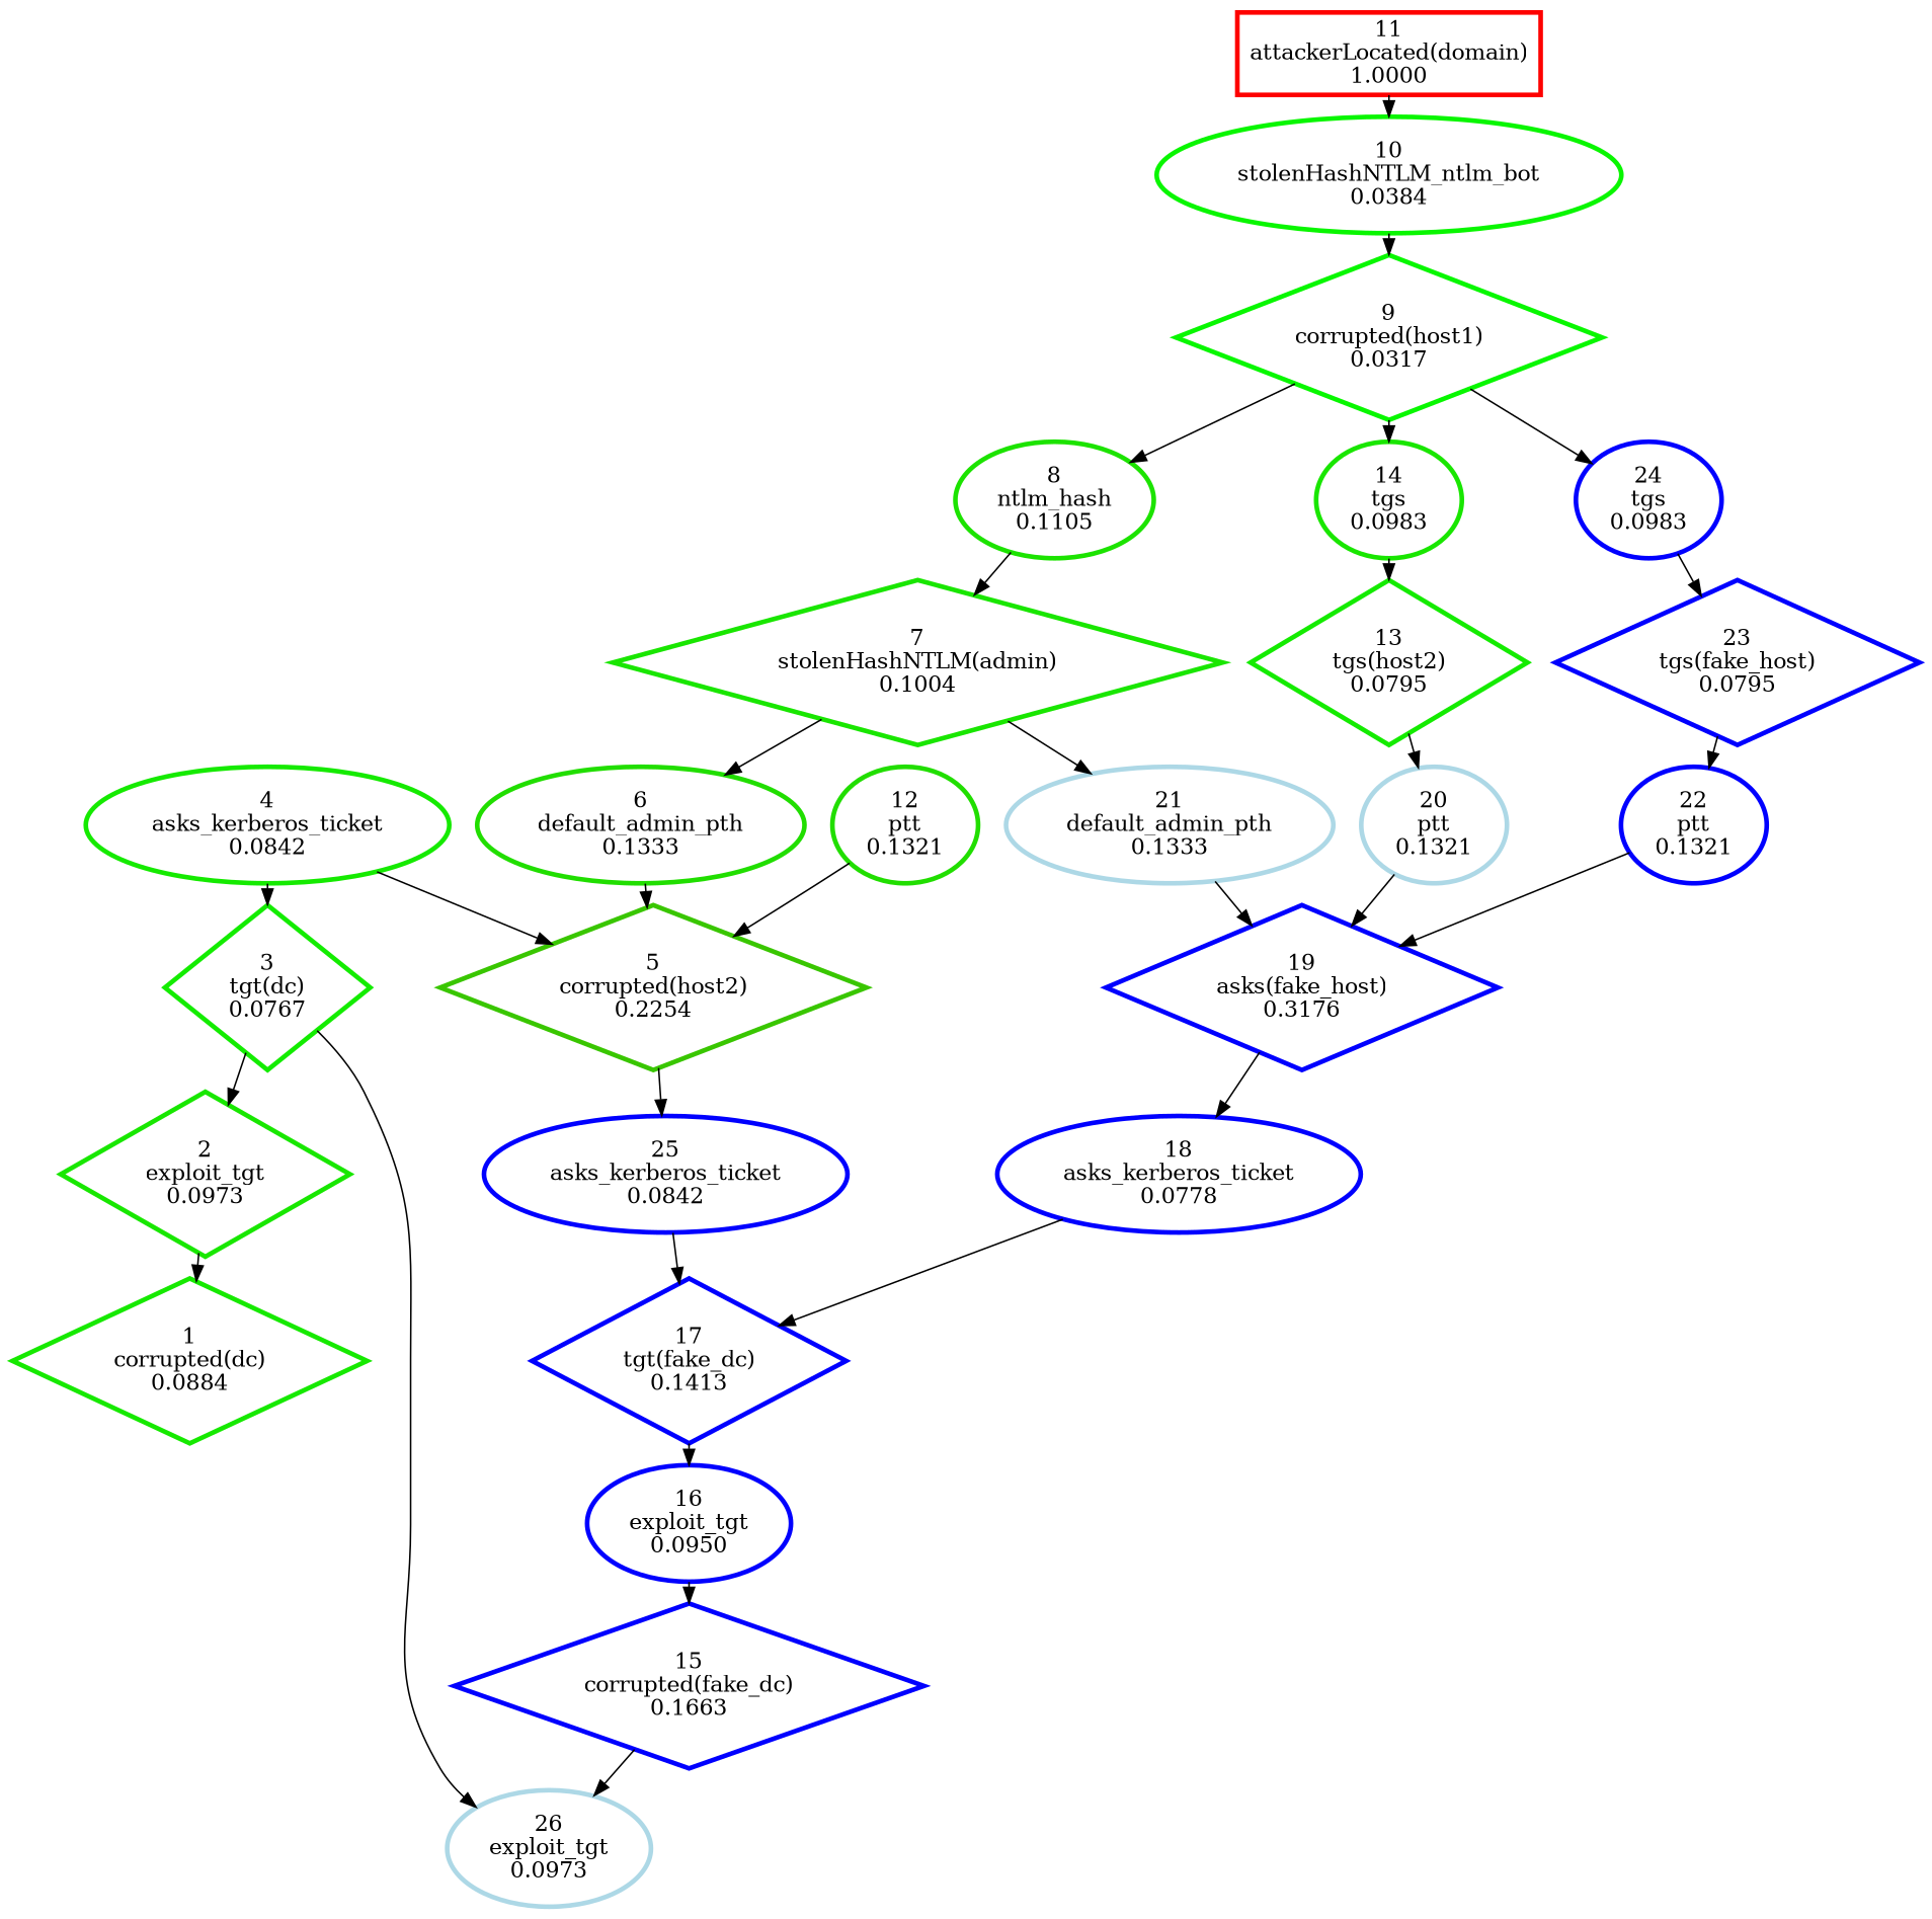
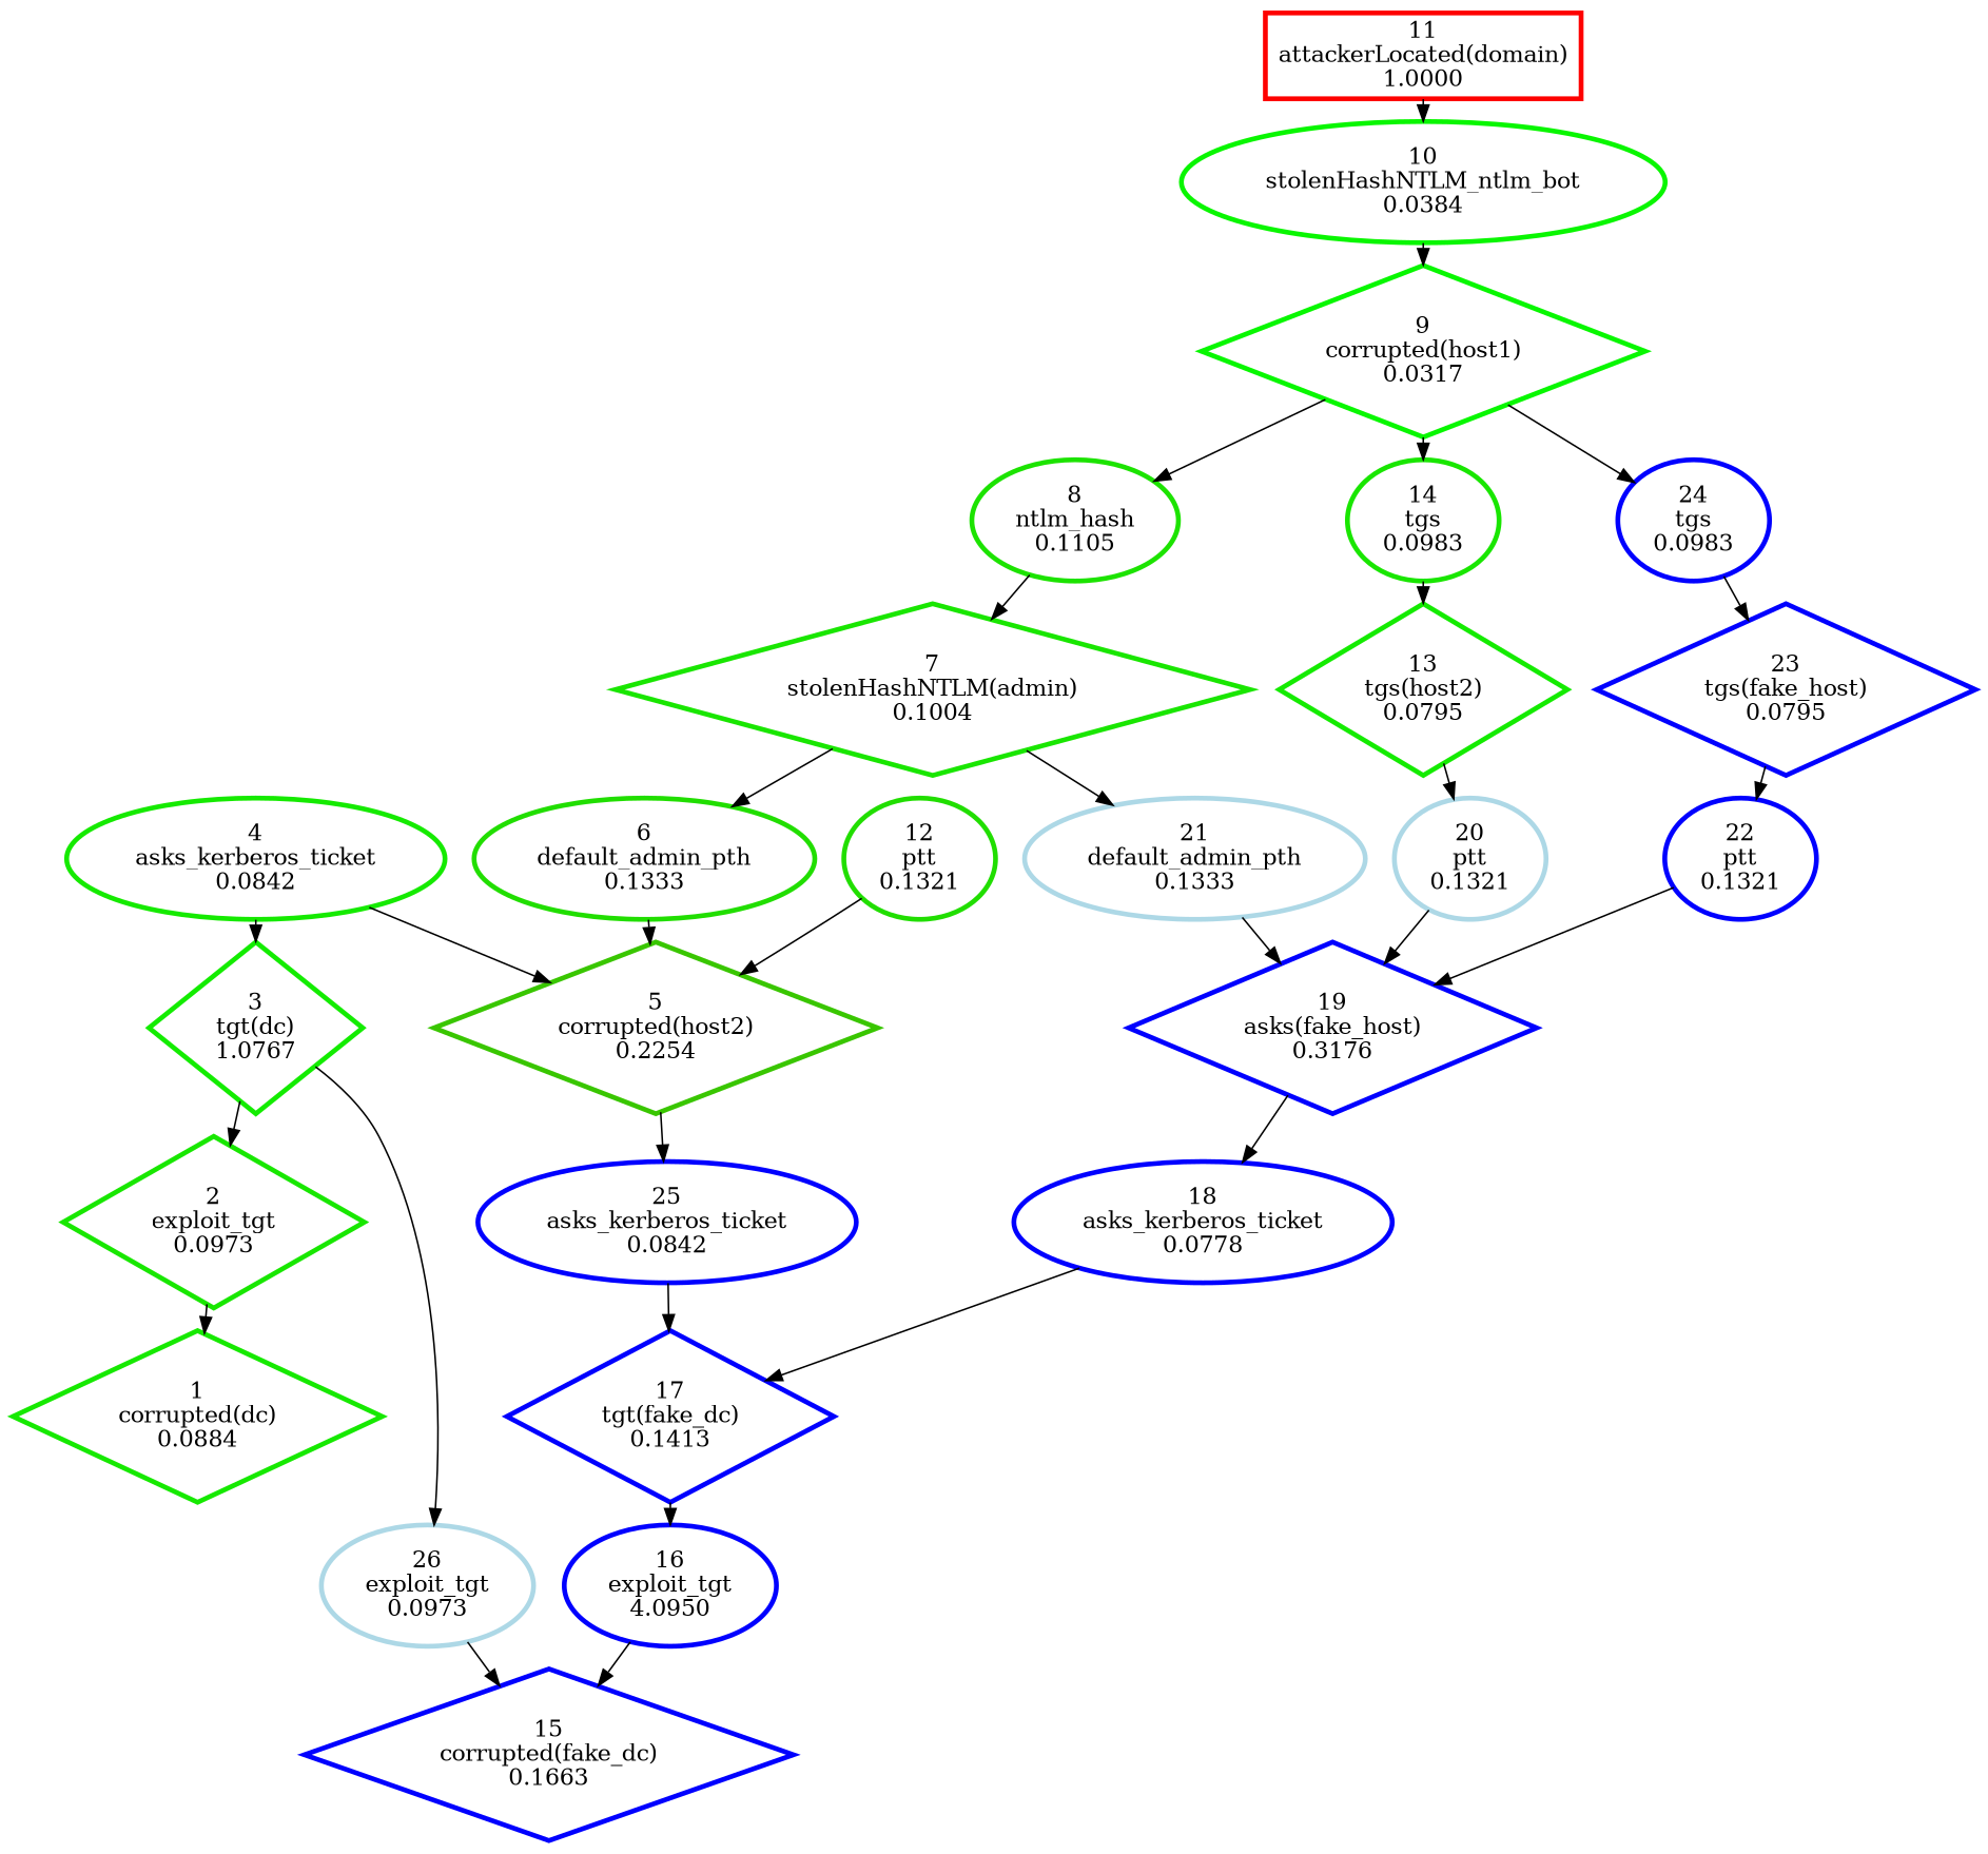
  digraph {
    ranksep=0.2
    node [color=blue penwidth=3 shape=ellipse]
    n1 [color="#16E900" label="1\ncorrupted(dc)\n0.0884" shape=diamond]
    n2 [color="#18E700" label="2\nexploit_tgt\n0.0973" shape=diamond]
-   n3 [color="#13EC00" label="3\ntgt(dc)\n0.0767" shape=diamond]
+   n3 [color="#13EC00" label="3\ntgt(dc)\n1.0767" shape=diamond]
    n4 [color=lightblue label="26\nexploit_tgt\n0.0973"]
    n5 [label="15\ncorrupted(fake_dc)\n0.1663" shape=diamond]
    n6 [color="#15EA00" label="4\nasks_kerberos_ticket\n0.0842"]
    n7 [color="#39C600" label="5\ncorrupted(host2)\n0.2254" shape=diamond]
    n8 [label="25\nasks_kerberos_ticket\n0.0842"]
    n9 [label="17\ntgt(fake_dc)\n0.1413" shape=diamond]
    n10 [color="#21DE00" label="6\ndefault_admin_pth\n0.1333"]
    n11 [color="#19E600" label="7\nstolenHashNTLM(admin)\n0.1004" shape=diamond]
    n12 [color=lightblue label="21\ndefault_admin_pth\n0.1333"]
    n13 [label="19\nasks(fake_host)\n0.3176" shape=diamond]
    n14 [color="#1CE300" label="8\nntlm_hash\n0.1105"]
    n15 [color="#08F700" label="9\ncorrupted(host1)\n0.0317" shape=diamond]
    n16 [color="#19E600" label="14\ntgs\n0.0983"]
    n17 [label="24\ntgs\n0.0983"]
    n18 [color="#14EB00" label="13\ntgs(host2)\n0.0795" shape=diamond]
    n19 [label="23\ntgs(fake_host)\n0.0795" shape=diamond]
    n20 [color="#09F600" label="10\nstolenHashNTLM_ntlm_bot\n0.0384"]
    n21 [color="#FE0100" label="11\nattackerLocated(domain)\n1.0000" shape=box]
    n22 [color="#21DE00" label="12\nptt\n0.1321"]
    n23 [color=lightblue label="20\nptt\n0.1321"]
-   n24 [label="16\nexploit_tgt\n0.0950"]
+   n24 [label="16\nexploit_tgt\n4.0950"]
    n25 [label="18\nasks_kerberos_ticket\n0.0778"]
    n26 [label="22\nptt\n0.1321"]
    n2 -> n1
    n3 -> n2
    n3 -> n4
-   n5 -> n4
+   n4 -> n5
    n6 -> n3
    n6 -> n7
    n7 -> n8
    n8 -> n9
    n9 -> n24
    n10 -> n7
    n11 -> n10
    n11 -> n12
    n12 -> n13
    n13 -> n25
    n14 -> n11
    n15 -> n14
    n15 -> n16
    n15 -> n17
    n16 -> n18
    n17 -> n19
    n18 -> n23
    n19 -> n26
    n20 -> n15
    n21 -> n20
    n22 -> n7
    n23 -> n13
    n24 -> n5
    n25 -> n9
    n26 -> n13
  }
